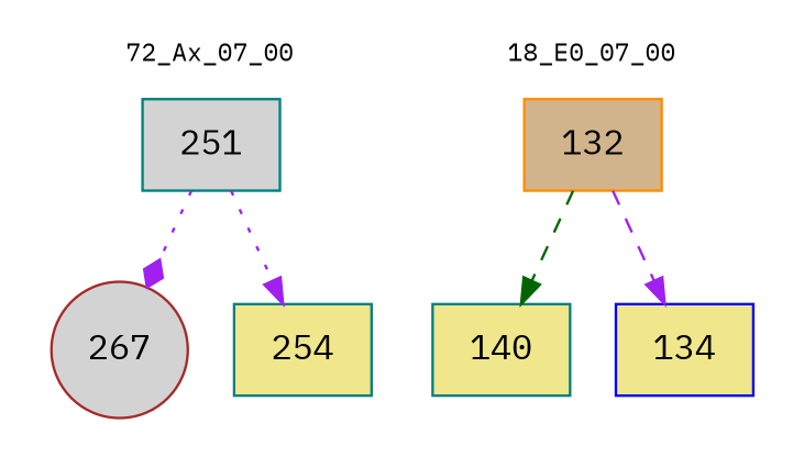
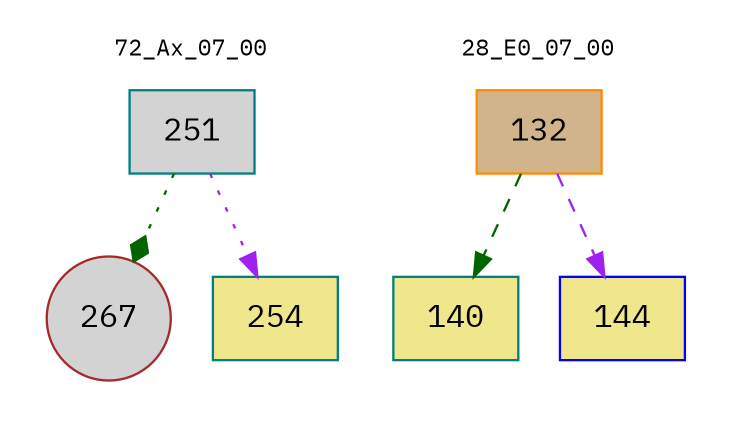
  digraph {
    fontname="IBM Plex Mono"
    node [color=teal fillcolor=khaki fontname="IBM Plex Mono" shape=box style=filled]
    edge [arrowhead=normal color=darkgreen fontname="IBM Plex Mono" style=dotted]
    n1 [fillcolor=lightgrey label=251]
    n2 [color=brown fillcolor=lightgrey label=267 shape=circle]
    n3 [label=254]
    n4 [color=darkorange fillcolor=tan label=132]
    n5 [label=140]
-   n6 [color=blue label=134]
+   n6 [color=blue label=144]
    subgraph cluster_1 {
      color=white
      fontsize=10
      label="72_Ax_07_00"
      n1
      n2
      n3
    }
    subgraph cluster_2 {
      color=white
      fontsize=10
-     label="18_E0_07_00"
+     label="28_E0_07_00"
      n4
      n5
      n6
    }
-   n1 -> n2 [arrowhead=diamond color=purple]
+   n1 -> n2 [arrowhead=diamond]
    n1 -> n3 [color=purple]
    n4 -> n5 [style=dashed]
    n4 -> n6 [color=purple style=dashed]
  }
